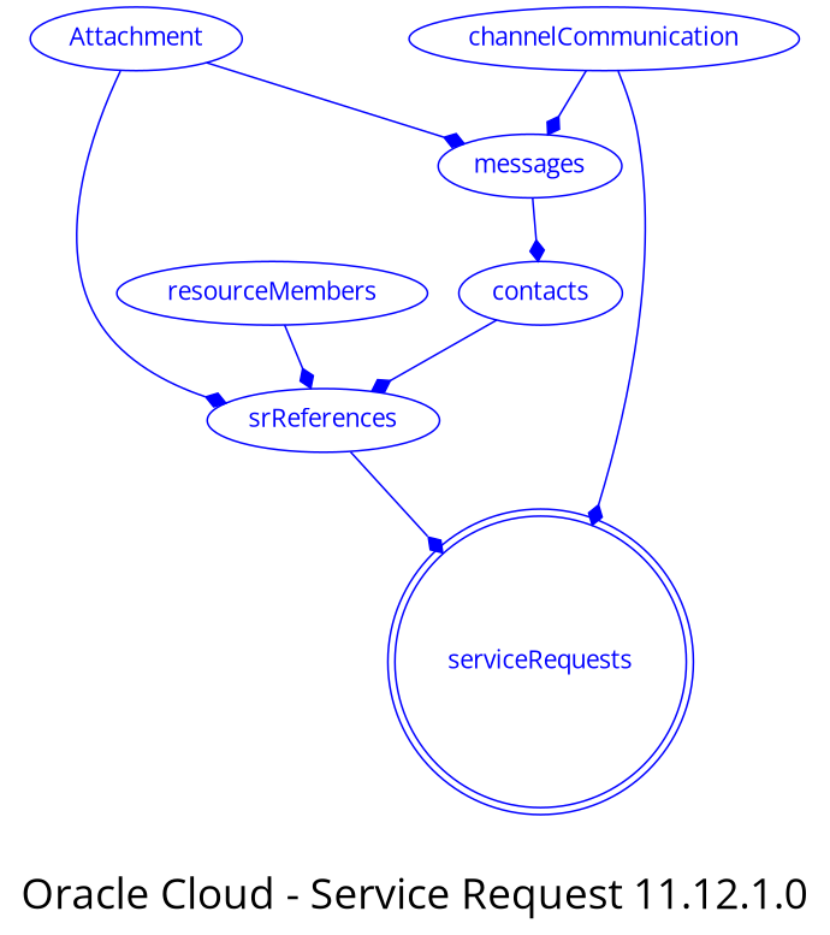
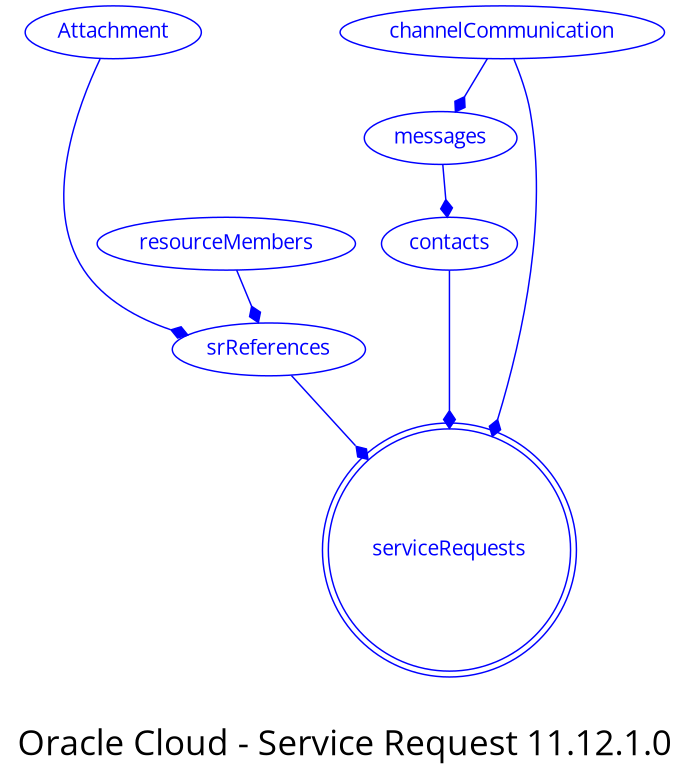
  digraph {
    fontname="Open Sans"
    fontsize=24
    label="Oracle Cloud - Service Request 11.12.1.0"
    splines=true
    node [color=blue fontcolor=blue fontname="Open Sans" shape=ellipse]
    edge [arrowhead=diamond arrowtail=none color=blue fontcolor=blue fontname="Open Sans"]
    serviceRequests [shape=doublecircle]
    messages
    contacts
    channelCommunication
    Attachment
    srReferences
    resourceMembers
    messages -> contacts
-   contacts -> srReferences
+   contacts -> serviceRequests
    channelCommunication -> serviceRequests
    channelCommunication -> messages
-   Attachment -> messages
    Attachment -> srReferences
    srReferences -> serviceRequests
    resourceMembers -> srReferences
  }
